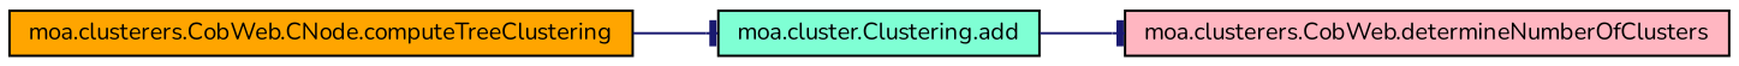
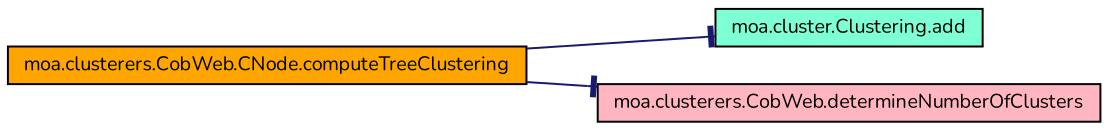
  digraph {
    fontname=Nunito
    rankdir=LR
    node [color=black fontname=Nunito fontsize=10 shape=record style=filled]
    edge [arrowhead=tee color=midnightblue fontname=Nunito fontsize=10 labelfontname=Helvetica labelfontsize=10 style=solid]
    n1 [fillcolor=orange fontcolor=black height=0.2 label="moa.clusterers.CobWeb.CNode.computeTreeClustering" width=0.4]
    n2 [fillcolor=aquamarine height=0.2 label="moa.cluster.Clustering.add" width=0.4]
    n3 [fillcolor=lightpink height=0.2 label="moa.clusterers.CobWeb.determineNumberOfClusters" width=0.4]
    n1 -> n2
-   n2 -> n3
+   n1 -> n3
  }
